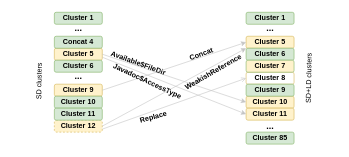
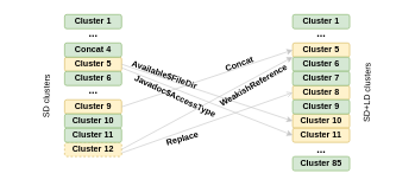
  <mxCell id="0" />
  <mxCell id="1" parent="0" />
  <mxCell id="2" value="&lt;b&gt;Cluster 5&lt;/b&gt;" style="rounded=1;whiteSpace=wrap;html=1;fillColor=#fff2cc;strokeColor=#d6b656;" parent="1" vertex="1"><mxGeometry x="410" y="60" width="80" height="20" as="geometry" /></mxCell>
  <mxCell id="3" value="&lt;b&gt;Cluster 10&lt;/b&gt;" style="rounded=1;whiteSpace=wrap;html=1;fillColor=#fff2cc;strokeColor=#d6b656;" parent="1" vertex="1"><mxGeometry x="410" y="160" width="80" height="20" as="geometry" /></mxCell>
  <mxCell id="4" value="&lt;b&gt;Cluster 1&lt;/b&gt;" style="rounded=1;whiteSpace=wrap;html=1;fillColor=#d5e8d4;strokeColor=#82b366;" parent="1" vertex="1"><mxGeometry x="90" y="20" width="80" height="20" as="geometry" /></mxCell>
  <mxCell id="5" value="&lt;b&gt;Cluster 5&lt;/b&gt;" style="rounded=1;whiteSpace=wrap;html=1;fillColor=#fff2cc;strokeColor=#d6b656;" parent="1" vertex="1"><mxGeometry x="90" y="80" width="80" height="20" as="geometry" /></mxCell>
  <mxCell id="6" value="&lt;b&gt;Cluster 9&lt;/b&gt;" style="rounded=1;whiteSpace=wrap;html=1;fillColor=#fff2cc;strokeColor=#d6b656;" parent="1" vertex="1"><mxGeometry x="90" y="140" width="80" height="20" as="geometry" /></mxCell>
  <mxCell id="7" value="&lt;b&gt;Cluster 11&lt;/b&gt;" style="rounded=1;whiteSpace=wrap;html=1;fillColor=#fff2cc;strokeColor=#d6b656;" parent="1" vertex="1"><mxGeometry x="410" y="180" width="80" height="20" as="geometry" /></mxCell>
  <mxCell id="8" value="&lt;b&gt;Cluster 12&lt;/b&gt;" style="rounded=1;whiteSpace=wrap;html=1;fillColor=#fff2cc;strokeColor=#d6b656;dashed=1;" parent="1" vertex="1"><mxGeometry x="90" y="200" width="80" height="20" as="geometry" /></mxCell>
- <mxCell id="9" value="&lt;b&gt;Cluster 8&lt;/b&gt;" style="rounded=1;whiteSpace=wrap;html=1;fillColor=#ffffff;strokeColor=#d6b656;" parent="1" vertex="1"><mxGeometry x="410" y="120" width="80" height="20" as="geometry" /></mxCell>
+ <mxCell id="9" value="&lt;b&gt;Cluster 8&lt;/b&gt;" style="rounded=1;whiteSpace=wrap;html=1;fillColor=#fff2cc;strokeColor=#d6b656;" parent="1" vertex="1"><mxGeometry x="410" y="120" width="80" height="20" as="geometry" /></mxCell>
  <mxCell id="10" value="&lt;b&gt;Concat 4&lt;/b&gt;" style="rounded=1;whiteSpace=wrap;html=1;fillColor=#d5e8d4;strokeColor=#82b366;" parent="1" vertex="1"><mxGeometry x="90" y="60" width="80" height="20" as="geometry" /></mxCell>
  <mxCell id="11" value="&lt;b&gt;Cluster 1&lt;/b&gt;" style="rounded=1;whiteSpace=wrap;html=1;fillColor=#d5e8d4;strokeColor=#82b366;" parent="1" vertex="1"><mxGeometry x="410" y="20" width="80" height="20" as="geometry" /></mxCell>
  <mxCell id="12" value="" style="endArrow=classic;html=1;rounded=0;exitX=1;exitY=0.5;exitDx=0;exitDy=0;entryX=0;entryY=0.5;entryDx=0;entryDy=0;strokeColor=#c4c4c4;align=center;verticalAlign=middle;fontFamily=Helvetica;fontSize=11;fontColor=default;labelBackgroundColor=default;" parent="1" source="5" target="3" edge="1"><mxGeometry width="50" height="50" relative="1" as="geometry"><mxPoint x="310" y="130" as="sourcePoint" /><mxPoint x="360" y="80" as="targetPoint" /></mxGeometry></mxCell>
  <mxCell id="13" value="&lt;b&gt;Available$FileDir&lt;/b&gt;" style="text;html=1;align=center;verticalAlign=middle;resizable=0;points=[];autosize=1;strokeColor=none;fillColor=none;rotation=20;" parent="1" vertex="1"><mxGeometry x="170" y="90" width="120" height="30" as="geometry" /></mxCell>
  <mxCell id="14" value="" style="endArrow=classic;html=1;rounded=0;exitX=1;exitY=0.5;exitDx=0;exitDy=0;entryX=0;entryY=0.5;entryDx=0;entryDy=0;strokeColor=#c4c4c4;" parent="1" source="6" target="2" edge="1"><mxGeometry width="50" height="50" relative="1" as="geometry"><mxPoint x="310" y="130" as="sourcePoint" /><mxPoint x="360" y="80" as="targetPoint" /></mxGeometry></mxCell>
  <mxCell id="15" value="&lt;b&gt;Concat&lt;/b&gt;" style="text;html=1;align=center;verticalAlign=middle;resizable=0;points=[];autosize=1;strokeColor=none;fillColor=none;rotation=-20;" parent="1" vertex="1"><mxGeometry x="305" y="75" width="60" height="30" as="geometry" /></mxCell>
  <mxCell id="16" value="" style="endArrow=classic;html=1;rounded=0;exitX=1;exitY=0.75;exitDx=0;exitDy=0;entryX=0;entryY=0.5;entryDx=0;entryDy=0;strokeColor=#c4c4c4;align=center;verticalAlign=middle;fontFamily=Helvetica;fontSize=11;fontColor=default;labelBackgroundColor=default;" parent="1" source="5" target="7" edge="1"><mxGeometry width="50" height="50" relative="1" as="geometry"><mxPoint x="310" y="130" as="sourcePoint" /><mxPoint x="360" y="80" as="targetPoint" /></mxGeometry></mxCell>
  <mxCell id="17" value="&lt;b&gt;Javadoc$AccessType&lt;/b&gt;" style="text;html=1;align=center;verticalAlign=middle;resizable=0;points=[];autosize=1;strokeColor=none;fillColor=none;rotation=25;" parent="1" vertex="1"><mxGeometry x="170" y="120" width="150" height="30" as="geometry" /></mxCell>
  <mxCell id="18" value="" style="endArrow=classic;html=1;rounded=0;exitX=1;exitY=0.5;exitDx=0;exitDy=0;entryX=0;entryY=1;entryDx=0;entryDy=0;strokeColor=#c4c4c4;align=center;verticalAlign=middle;fontFamily=Helvetica;fontSize=11;fontColor=default;labelBackgroundColor=default;" parent="1" source="8" target="2" edge="1"><mxGeometry width="50" height="50" relative="1" as="geometry"><mxPoint x="180" y="200" as="sourcePoint" /><mxPoint x="420" y="110" as="targetPoint" /></mxGeometry></mxCell>
  <mxCell id="19" value="&lt;b&gt;WeakishReference&lt;/b&gt;" style="text;html=1;align=center;verticalAlign=middle;resizable=0;points=[];autosize=1;strokeColor=none;fillColor=none;rotation=-30;" parent="1" vertex="1"><mxGeometry x="290" y="105" width="130" height="30" as="geometry" /></mxCell>
  <mxCell id="20" value="" style="endArrow=open;html=1;rounded=0;exitX=1;exitY=0.75;exitDx=0;exitDy=0;entryX=0;entryY=0.5;entryDx=0;entryDy=0;strokeColor=#c4c4c4;align=center;verticalAlign=middle;fontFamily=Helvetica;fontSize=11;fontColor=default;labelBackgroundColor=default;" parent="1" source="8" target="9" edge="1"><mxGeometry width="50" height="50" relative="1" as="geometry"><mxPoint x="310" y="130" as="sourcePoint" /><mxPoint x="360" y="80" as="targetPoint" /><Array as="points" /></mxGeometry></mxCell>
  <mxCell id="21" value="&lt;b&gt;Replace&lt;/b&gt;" style="text;html=1;align=center;verticalAlign=middle;resizable=0;points=[];autosize=1;strokeColor=none;fillColor=none;rotation=-15;" parent="1" vertex="1"><mxGeometry x="220" y="180" width="70" height="30" as="geometry" /></mxCell>
  <mxCell id="22" value="&lt;b&gt;&lt;font style=&quot;font-size: 15px;&quot;&gt;...&lt;/font&gt;&lt;/b&gt;" style="text;html=1;align=center;verticalAlign=middle;resizable=0;points=[];autosize=1;strokeColor=none;fillColor=none;" parent="1" vertex="1"><mxGeometry x="110" y="30" width="40" height="30" as="geometry" /></mxCell>
  <mxCell id="23" value="&lt;b&gt;&lt;font style=&quot;font-size: 15px;&quot;&gt;...&lt;/font&gt;&lt;/b&gt;" style="text;html=1;align=center;verticalAlign=middle;resizable=0;points=[];autosize=1;strokeColor=none;fillColor=none;" parent="1" vertex="1"><mxGeometry x="430" y="30" width="40" height="30" as="geometry" /></mxCell>
  <mxCell id="24" value="&lt;b&gt;Cluster 6&lt;/b&gt;" style="rounded=1;whiteSpace=wrap;html=1;fillColor=#d5e8d4;strokeColor=#82b366;" parent="1" vertex="1"><mxGeometry x="90" y="100" width="80" height="20" as="geometry" /></mxCell>
  <mxCell id="25" value="&lt;b&gt;Cluster 6&lt;/b&gt;" style="rounded=1;whiteSpace=wrap;html=1;fillColor=#d5e8d4;strokeColor=#82b366;" parent="1" vertex="1"><mxGeometry x="410" y="80" width="80" height="20" as="geometry" /></mxCell>
  <mxCell id="26" value="&lt;b&gt;&lt;font style=&quot;font-size: 15px;&quot;&gt;...&lt;/font&gt;&lt;/b&gt;" style="text;html=1;align=center;verticalAlign=middle;resizable=0;points=[];autosize=1;strokeColor=none;fillColor=none;" parent="1" vertex="1"><mxGeometry x="110" y="110" width="40" height="30" as="geometry" /></mxCell>
  <mxCell id="27" value="&lt;b&gt;Cluster 10&lt;/b&gt;" style="rounded=1;whiteSpace=wrap;html=1;fillColor=#d5e8d4;strokeColor=#82b366;" parent="1" vertex="1"><mxGeometry x="90" y="160" width="80" height="20" as="geometry" /></mxCell>
  <mxCell id="28" value="&lt;b&gt;&lt;font style=&quot;font-size: 15px;&quot;&gt;...&lt;/font&gt;&lt;/b&gt;" style="text;html=1;align=center;verticalAlign=middle;resizable=0;points=[];autosize=1;strokeColor=none;fillColor=none;" parent="1" vertex="1"><mxGeometry x="430" y="195" width="40" height="30" as="geometry" /></mxCell>
  <mxCell id="29" value="SD clusters" style="text;html=1;align=center;verticalAlign=middle;whiteSpace=wrap;rounded=0;rotation=-89;" parent="1" vertex="1"><mxGeometry x="20" y="120" width="90" height="30" as="geometry" /></mxCell>
  <mxCell id="30" value="SD+LD clusters" style="text;html=1;align=center;verticalAlign=middle;whiteSpace=wrap;rounded=0;rotation=-89;" parent="1" vertex="1"><mxGeometry x="470" y="115" width="90" height="30" as="geometry" /></mxCell>
  <mxCell id="31" value="&lt;b&gt;Cluster 11&lt;/b&gt;" style="rounded=1;whiteSpace=wrap;html=1;fillColor=#d5e8d4;strokeColor=#82b366;" vertex="1" parent="1"><mxGeometry x="90" y="180" width="80" height="20" as="geometry" /></mxCell>
  <mxCell id="32" value="&lt;b&gt;Cluster 85&lt;/b&gt;" style="rounded=1;whiteSpace=wrap;html=1;fillColor=#d5e8d4;strokeColor=#82b366;" vertex="1" parent="1"><mxGeometry x="410" y="220" width="80" height="20" as="geometry" /></mxCell>
- <mxCell id="33" value="&lt;b&gt;Cluster 7&lt;/b&gt;" style="rounded=1;whiteSpace=wrap;html=1;fillColor=#fff2cc;strokeColor=#82b366;" vertex="1" parent="1"><mxGeometry x="410" y="100" width="80" height="20" as="geometry" /></mxCell>
+ <mxCell id="33" value="&lt;b&gt;Cluster 7&lt;/b&gt;" style="rounded=1;whiteSpace=wrap;html=1;fillColor=#d5e8d4;strokeColor=#82b366;" vertex="1" parent="1"><mxGeometry x="410" y="100" width="80" height="20" as="geometry" /></mxCell>
  <mxCell id="34" value="&lt;b&gt;Cluster 9&lt;/b&gt;" style="rounded=1;whiteSpace=wrap;html=1;fillColor=#d5e8d4;strokeColor=#82b366;" vertex="1" parent="1"><mxGeometry x="410" y="140" width="80" height="20" as="geometry" /></mxCell>
